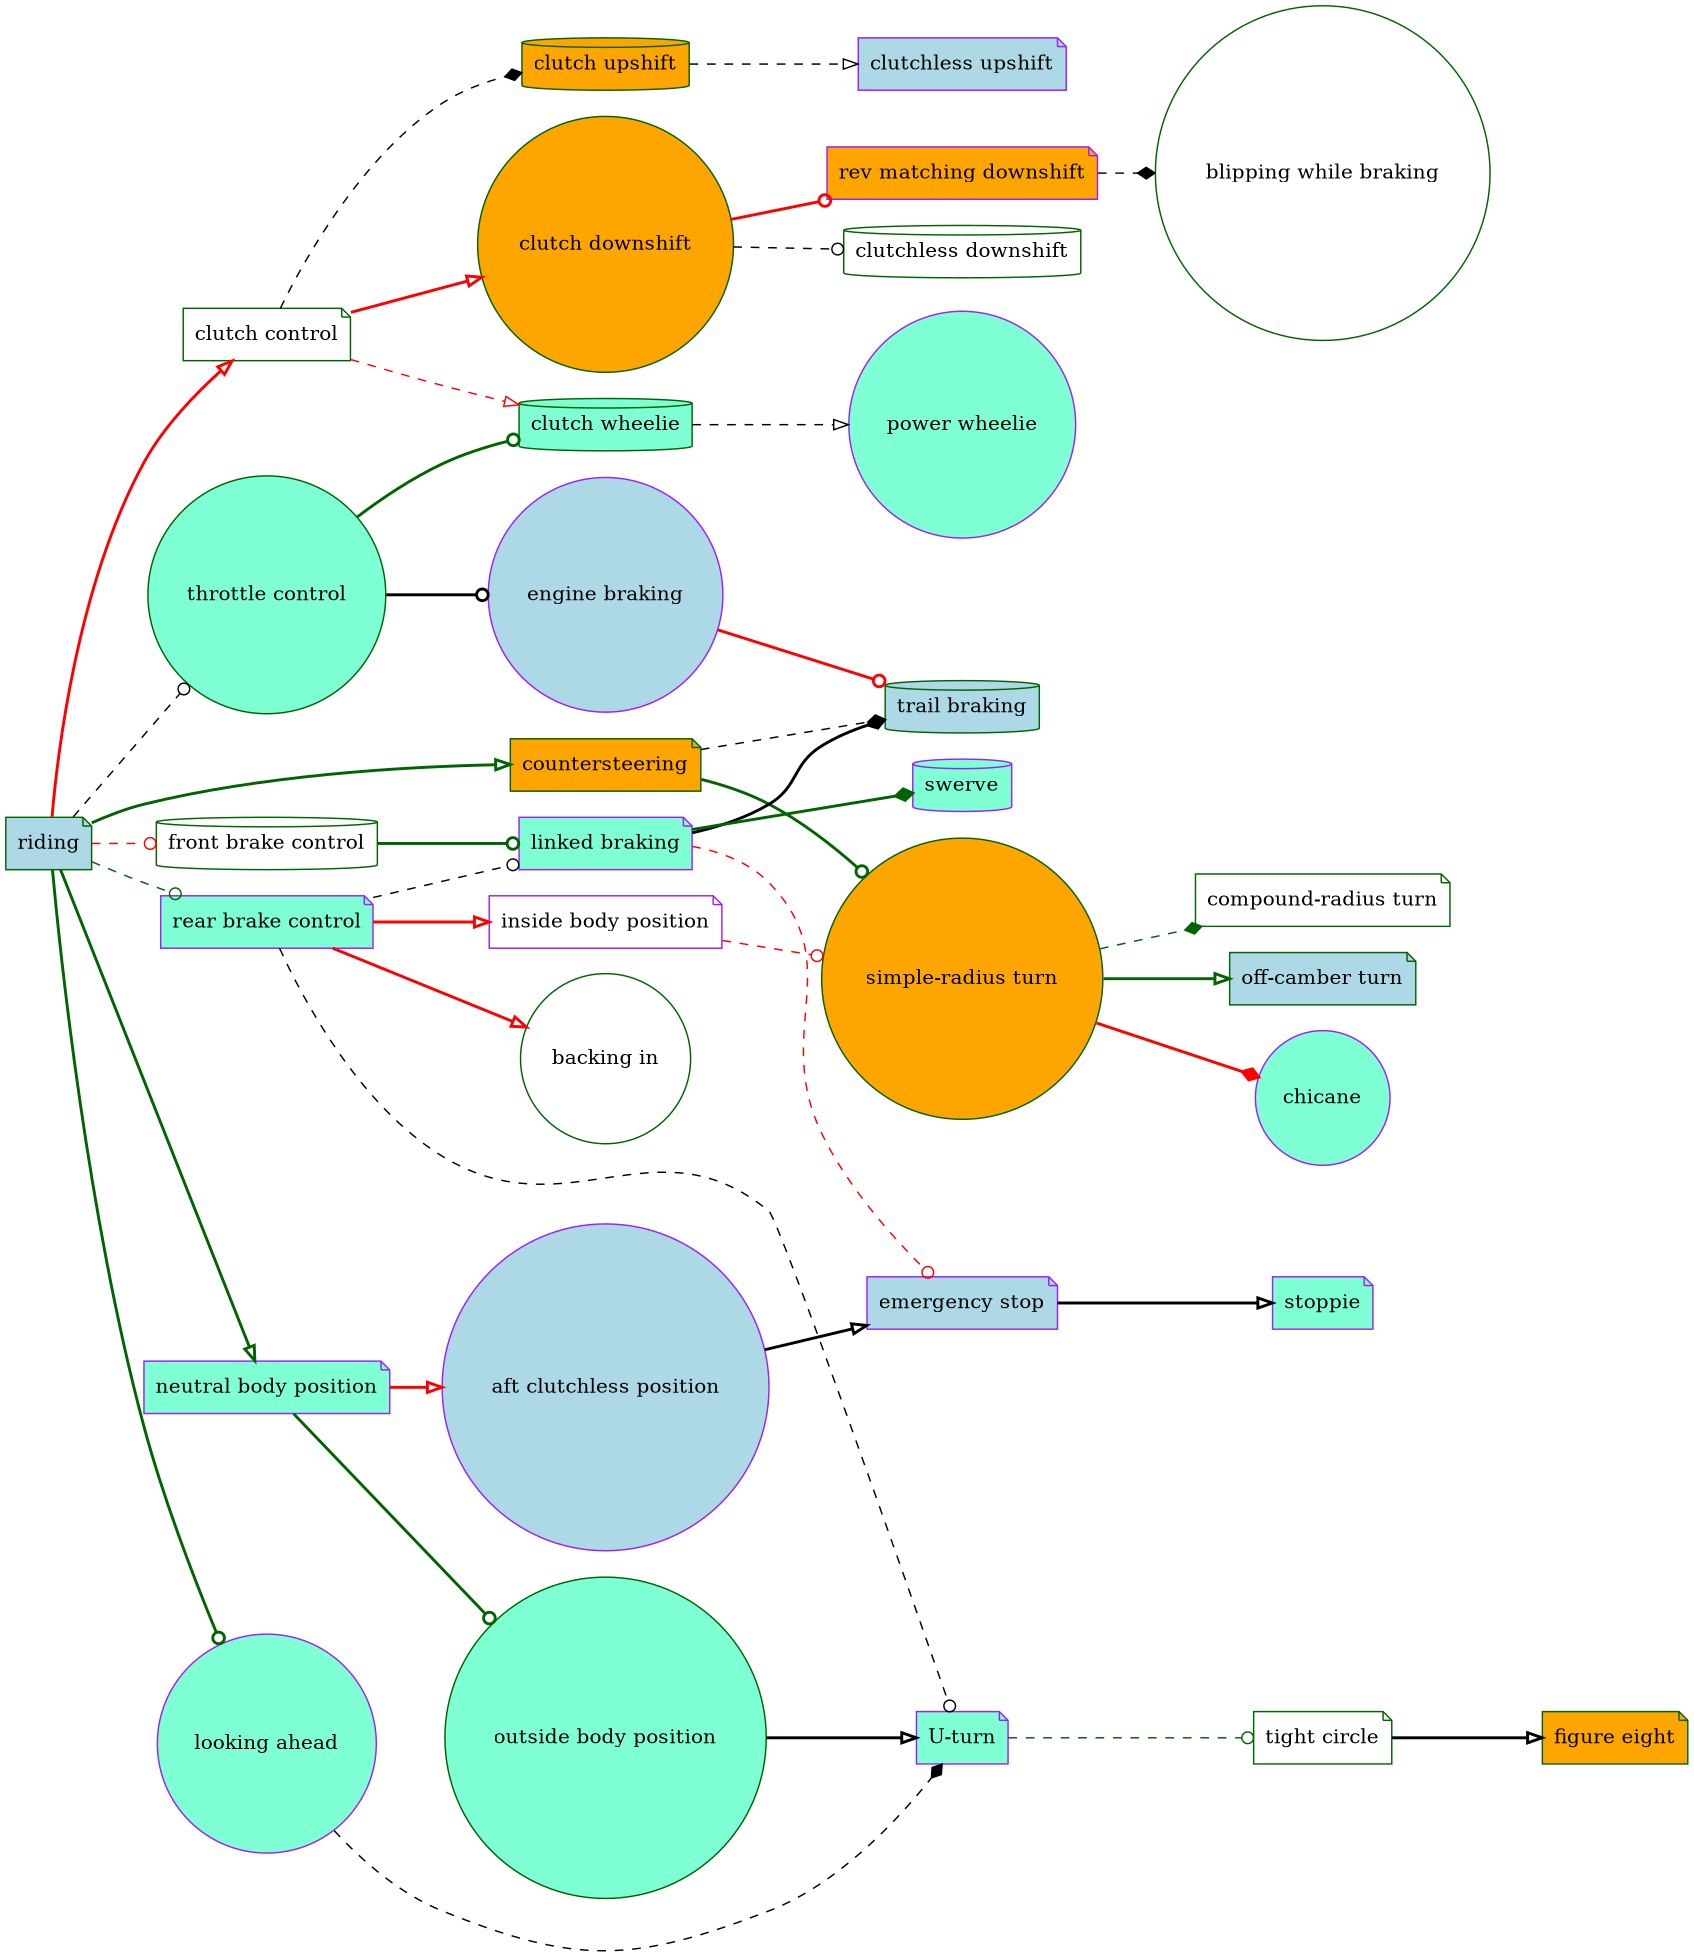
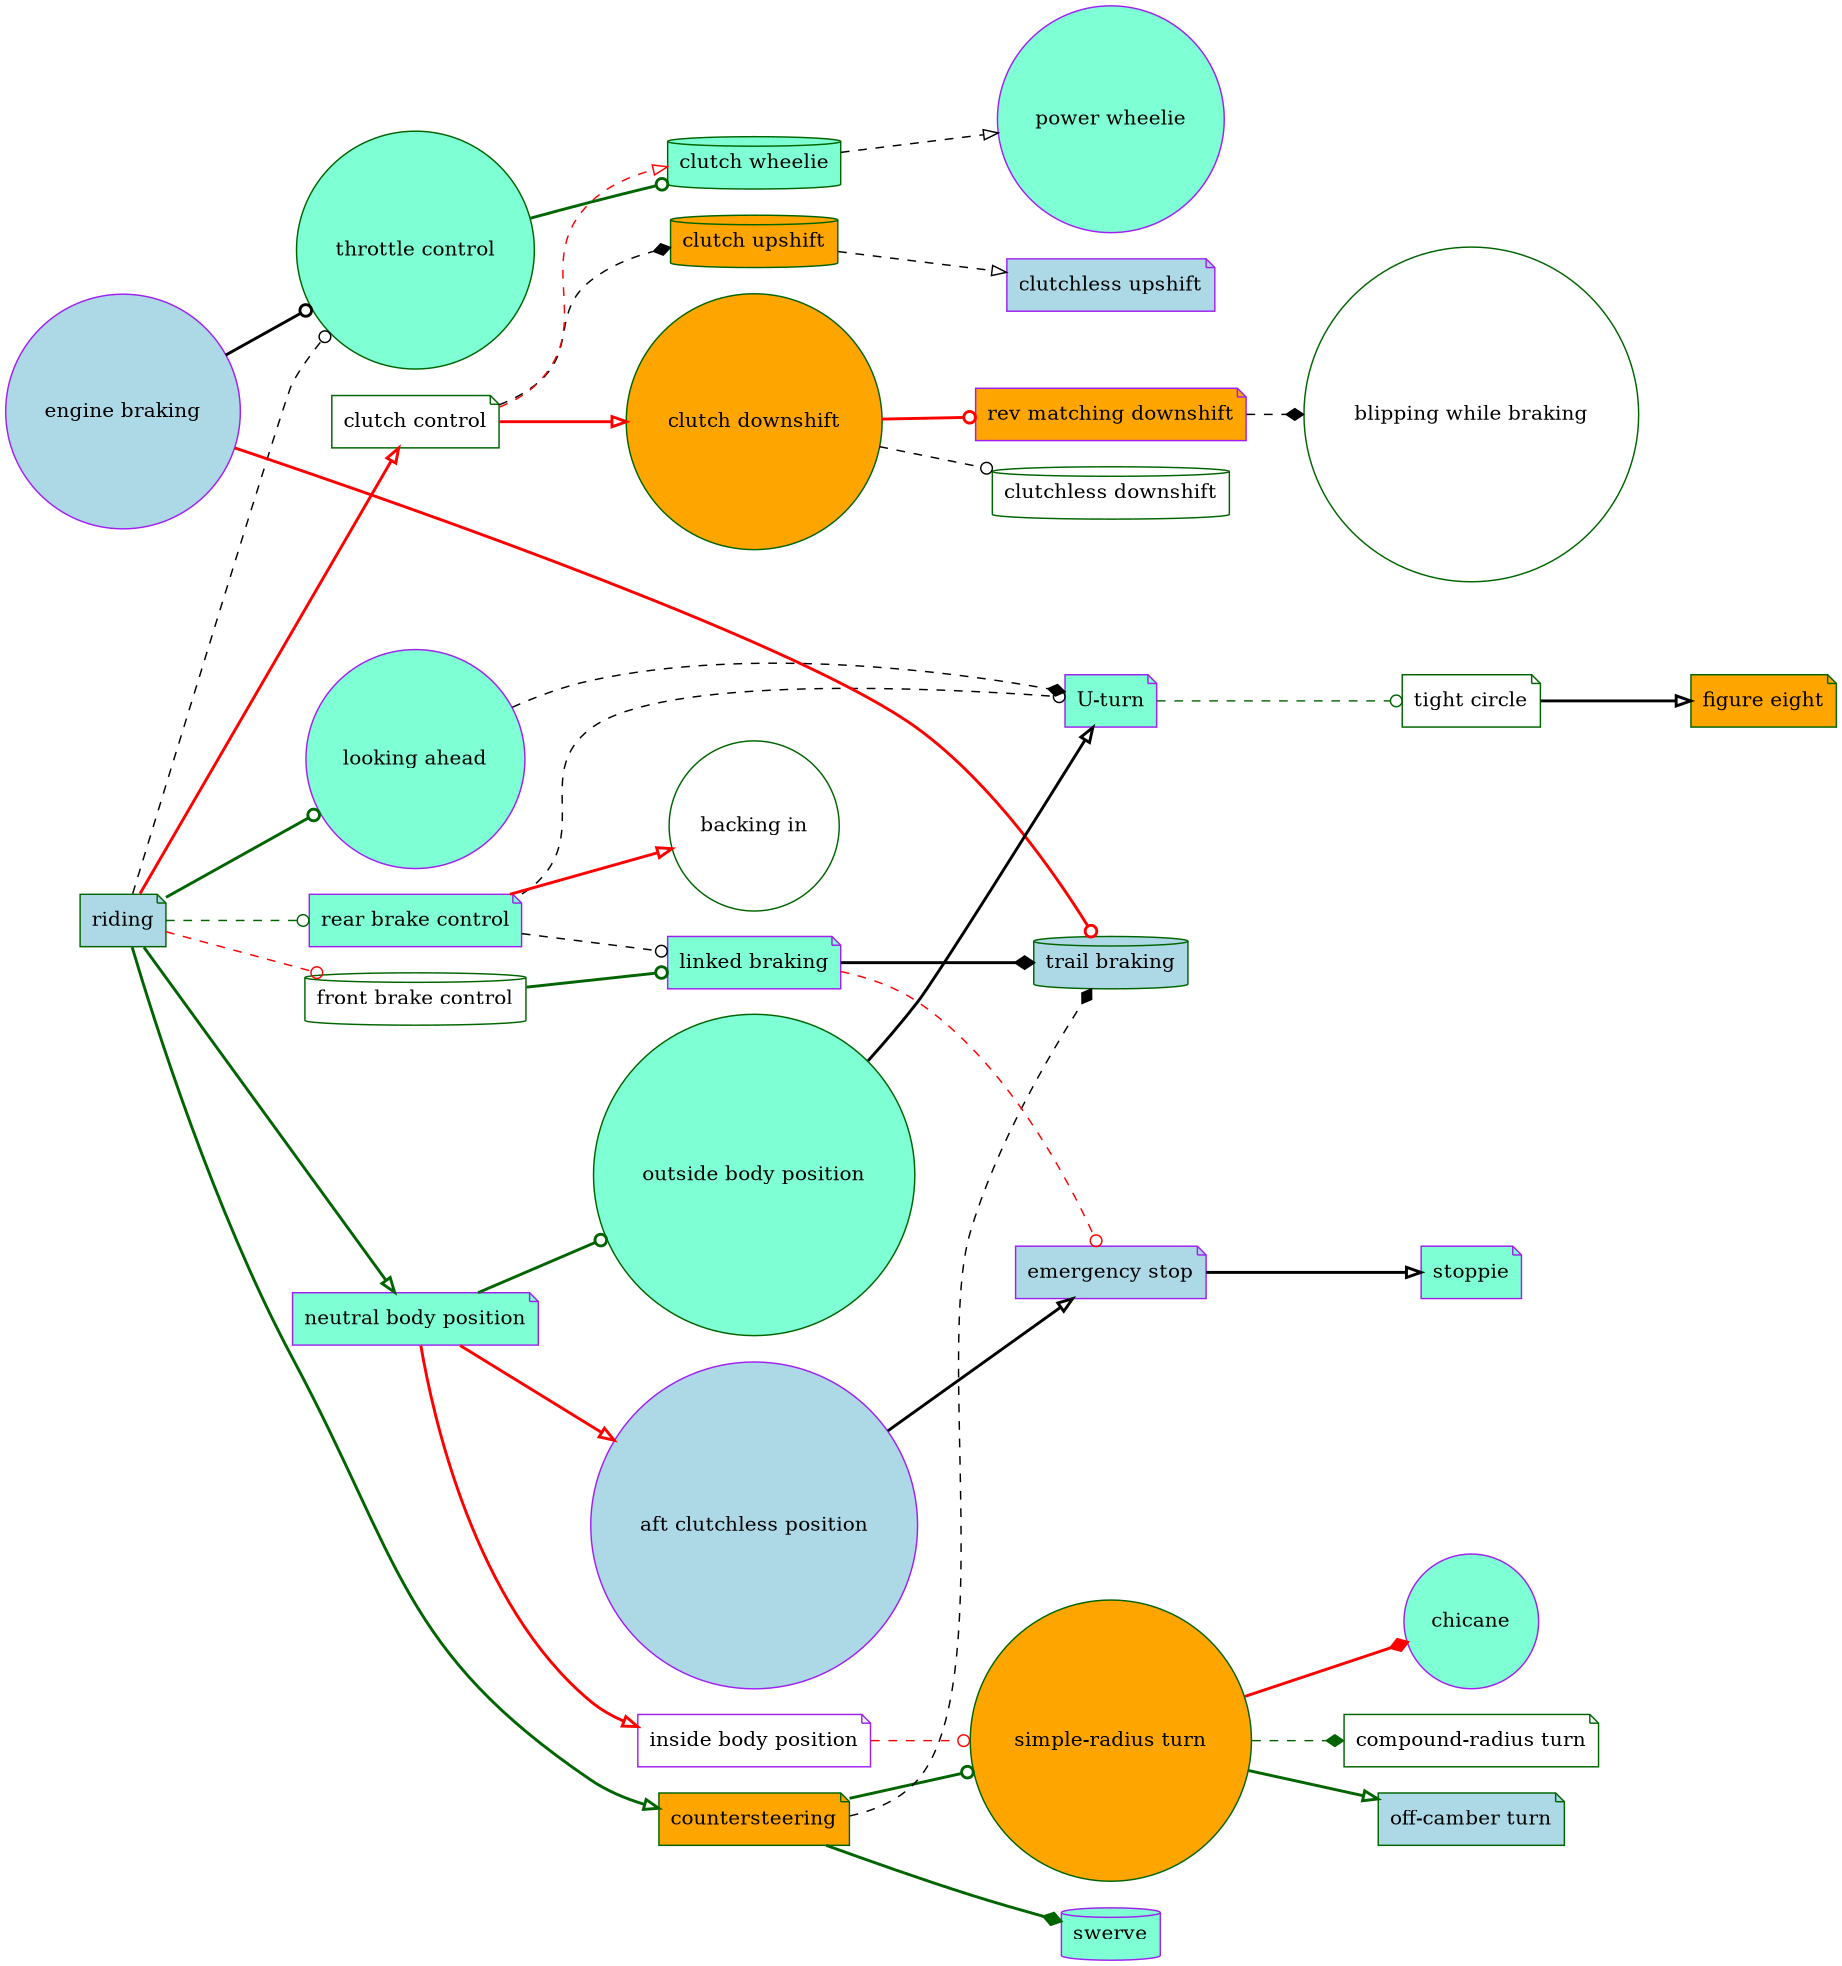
  digraph {
    rankdir=LR
    node [color=darkgreen fillcolor=aquamarine shape=note style=filled]
    edge [arrowhead=odot color=black style=bold]
    riding [fillcolor=lightblue]
    "clutch control" [fillcolor=white]
    "front brake control" [fillcolor=white shape=cylinder]
    "rear brake control" [color=purple]
    "throttle control" [shape=circle]
    countersteering [fillcolor=orange]
    "looking ahead" [color=purple shape=circle]
    "neutral body position" [color=purple]
    "clutch upshift" [fillcolor=orange shape=cylinder]
    "clutch downshift" [fillcolor=orange shape=circle]
    "clutch wheelie" [shape=cylinder]
    "linked braking" [color=purple]
    "U-turn" [color=purple]
    "backing in" [fillcolor=white shape=circle]
    "engine braking" [color=purple fillcolor=lightblue shape=circle]
    "simple-radius turn" [fillcolor=orange shape=circle]
    "trail braking" [fillcolor=lightblue shape=cylinder]
    swerve [color=purple shape=cylinder]
    "inside body position" [color=purple fillcolor=white]
    n20 [color=purple fillcolor=lightblue label="aft clutchless position" shape=circle]
    "outside body position" [shape=circle]
    "clutchless upshift" [color=purple fillcolor=lightblue]
    "clutchless downshift" [fillcolor=white shape=cylinder]
    "rev matching downshift" [color=purple fillcolor=orange]
    "power wheelie" [color=purple shape=circle]
    "emergency stop" [color=purple fillcolor=lightblue]
    "tight circle" [fillcolor=white]
    "compound-radius turn" [fillcolor=white]
    "off-camber turn" [fillcolor=lightblue]
    chicane [color=purple shape=circle]
    stoppie [color=purple]
    "figure eight" [fillcolor=orange]
    "blipping while braking" [fillcolor=white shape=circle]
    riding -> "clutch control" [arrowhead=onormal color=red]
    riding -> "front brake control" [color=red style=dashed]
    riding -> "rear brake control" [color=darkgreen style=dashed]
    riding -> "throttle control" [style=dashed]
    riding -> countersteering [arrowhead=onormal color=darkgreen]
    riding -> "looking ahead" [color=darkgreen]
    riding -> "neutral body position" [arrowhead=onormal color=darkgreen]
    "clutch control" -> "clutch upshift" [arrowhead=diamond style=dashed]
    "clutch control" -> "clutch downshift" [arrowhead=onormal color=red]
    "clutch control" -> "clutch wheelie" [arrowhead=onormal color=red style=dashed]
    "front brake control" -> "linked braking" [color=darkgreen]
    "rear brake control" -> "linked braking" [style=dashed]
    "rear brake control" -> "U-turn" [style=dashed]
    "rear brake control" -> "backing in" [arrowhead=onormal color=red]
    "throttle control" -> "clutch wheelie" [color=darkgreen]
-   "throttle control" -> "engine braking"
+   "engine braking" -> "throttle control"
    countersteering -> "simple-radius turn" [color=darkgreen]
    countersteering -> "trail braking" [arrowhead=diamond style=dashed]
-   "linked braking" -> swerve [arrowhead=diamond color=darkgreen]
+   countersteering -> swerve [arrowhead=diamond color=darkgreen]
    "looking ahead" -> "U-turn" [arrowhead=diamond style=dashed]
-   "rear brake control" -> "inside body position" [arrowhead=onormal color=red]
+   "neutral body position" -> "inside body position" [arrowhead=onormal color=red]
    "neutral body position" -> n20 [arrowhead=onormal color=red]
    "neutral body position" -> "outside body position" [color=darkgreen]
    "clutch upshift" -> "clutchless upshift" [arrowhead=onormal style=dashed]
    "clutch downshift" -> "clutchless downshift" [style=dashed]
    "clutch downshift" -> "rev matching downshift" [color=red]
    "clutch wheelie" -> "power wheelie" [arrowhead=onormal style=dashed]
    "linked braking" -> "trail braking" [arrowhead=diamond]
    "linked braking" -> "emergency stop" [color=red style=dashed]
    "U-turn" -> "tight circle" [color=darkgreen style=dashed]
    "engine braking" -> "trail braking" [color=red]
    "simple-radius turn" -> "compound-radius turn" [arrowhead=diamond color=darkgreen style=dashed]
    "simple-radius turn" -> "off-camber turn" [arrowhead=onormal color=darkgreen]
    "simple-radius turn" -> chicane [arrowhead=diamond color=red]
    "inside body position" -> "simple-radius turn" [color=red style=dashed]
    n20 -> "emergency stop" [arrowhead=onormal]
    "outside body position" -> "U-turn" [arrowhead=onormal]
    "rev matching downshift" -> "blipping while braking" [arrowhead=diamond style=dashed]
    "emergency stop" -> stoppie [arrowhead=onormal]
    "tight circle" -> "figure eight" [arrowhead=onormal]
  }
